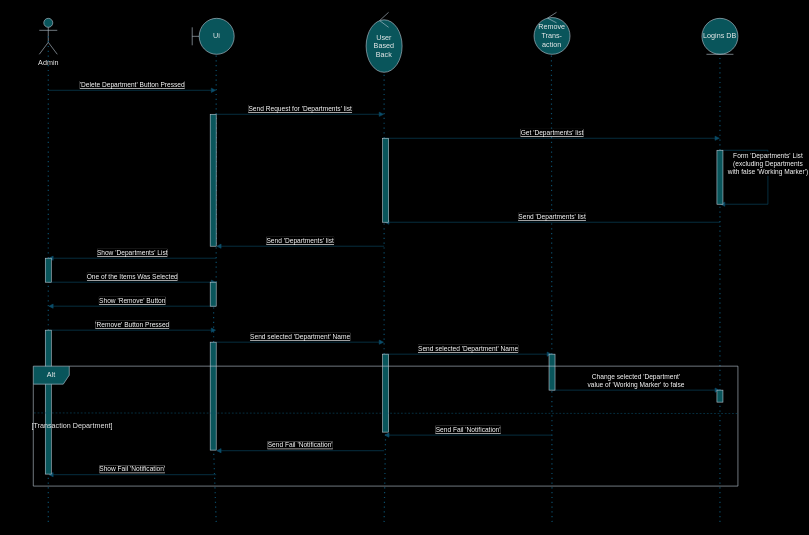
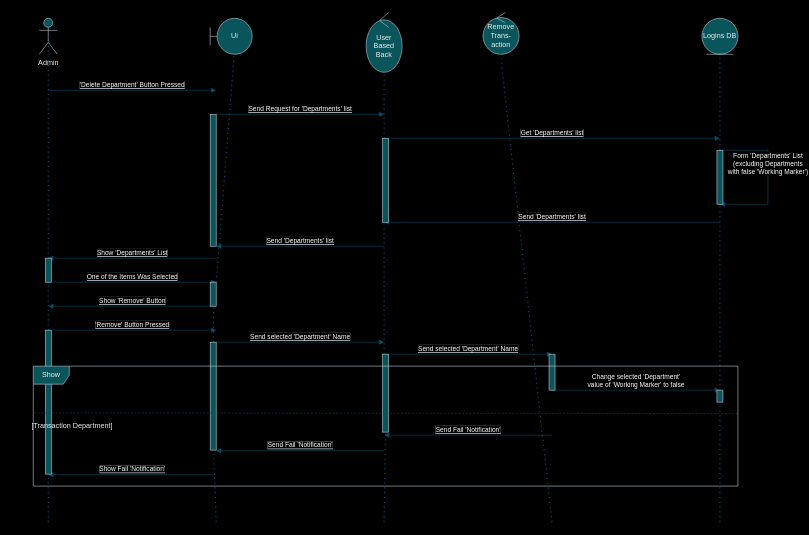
  <mxCell id="0" />
  <mxCell id="1" parent="0" />
  <mxCell id="2" value="Admin&lt;br&gt;" style="shape=umlActor;verticalLabelPosition=bottom;verticalAlign=top;html=1;strokeColor=#BAC8D3;fontColor=#EEEEEE;fillColor=#09555B;" vertex="1" parent="1"><mxGeometry x="65" y="30" width="30" height="60" as="geometry" /></mxCell>
- <mxCell id="3" value="Ui" style="shape=umlBoundary;whiteSpace=wrap;html=1;strokeColor=#BAC8D3;fontColor=#EEEEEE;fillColor=#09555B;" vertex="1" parent="1"><mxGeometry x="320" y="30" width="70" height="60" as="geometry" /></mxCell>
+ <mxCell id="3" value="Ui" style="shape=umlBoundary;whiteSpace=wrap;html=1;strokeColor=#BAC8D3;fontColor=#EEEEEE;fillColor=#09555B;" vertex="1" parent="1"><mxGeometry x="350" y="30" width="70" height="60" as="geometry" /></mxCell>
  <mxCell id="4" value="User Based Back" style="ellipse;shape=umlControl;whiteSpace=wrap;html=1;strokeColor=#BAC8D3;fontColor=#EEEEEE;fillColor=#09555B;" vertex="1" parent="1"><mxGeometry x="610" y="20" width="60" height="100" as="geometry" /></mxCell>
- <mxCell id="5" value="Remove Trans-action" style="ellipse;shape=umlControl;whiteSpace=wrap;html=1;strokeColor=#BAC8D3;fontColor=#EEEEEE;fillColor=#09555B;" vertex="1" parent="1"><mxGeometry x="890" y="20" width="60" height="70" as="geometry" /></mxCell>
+ <mxCell id="5" value="Remove Trans-action" style="ellipse;shape=umlControl;whiteSpace=wrap;html=1;strokeColor=#BAC8D3;fontColor=#EEEEEE;fillColor=#09555B;" vertex="1" parent="1"><mxGeometry x="805" y="20" width="60" height="70" as="geometry" /></mxCell>
  <mxCell id="6" value="Logins DB" style="ellipse;shape=umlEntity;whiteSpace=wrap;html=1;strokeColor=#BAC8D3;fontColor=#EEEEEE;fillColor=#09555B;" vertex="1" parent="1"><mxGeometry x="1170" y="30" width="60" height="60" as="geometry" /></mxCell>
  <mxCell id="7" value="" style="endArrow=none;dashed=1;html=1;dashPattern=1 3;strokeWidth=2;rounded=0;strokeColor=#0B4D6A;entryX=0.5;entryY=1;entryDx=0;entryDy=0;" edge="1" parent="1" source="39"><mxGeometry width="50" height="50" relative="1" as="geometry"><mxPoint x="1200" y="870" as="sourcePoint" /><mxPoint x="1200" y="90" as="targetPoint" /></mxGeometry></mxCell>
  <mxCell id="8" value="" style="endArrow=none;dashed=1;html=1;dashPattern=1 3;strokeWidth=2;rounded=0;strokeColor=#0B4D6A;entryX=0.483;entryY=0.986;entryDx=0;entryDy=0;entryPerimeter=0;" edge="1" parent="1" target="5"><mxGeometry width="50" height="50" relative="1" as="geometry"><mxPoint x="920" y="870" as="sourcePoint" /><mxPoint x="919" y="110" as="targetPoint" /></mxGeometry></mxCell>
  <mxCell id="9" value="" style="endArrow=none;dashed=1;html=1;dashPattern=1 3;strokeWidth=2;rounded=0;strokeColor=#0B4D6A;entryX=0.5;entryY=1.014;entryDx=0;entryDy=0;entryPerimeter=0;" edge="1" parent="1" source="41" target="4"><mxGeometry width="50" height="50" relative="1" as="geometry"><mxPoint x="640" y="870" as="sourcePoint" /><mxPoint x="640" y="110" as="targetPoint" /></mxGeometry></mxCell>
  <mxCell id="10" value="" style="endArrow=none;dashed=1;html=1;dashPattern=1 3;strokeWidth=2;rounded=0;strokeColor=#0B4D6A;entryX=0.5;entryY=0.5;entryDx=0;entryDy=0;entryPerimeter=0;" edge="1" parent="1" source="30" target="2"><mxGeometry width="50" height="50" relative="1" as="geometry"><mxPoint x="80" y="870" as="sourcePoint" /><mxPoint x="79.5" y="120" as="targetPoint" /></mxGeometry></mxCell>
  <mxCell id="11" value="" style="endArrow=none;dashed=1;html=1;dashPattern=1 3;strokeWidth=2;rounded=0;strokeColor=#0B4D6A;entryX=0.571;entryY=1;entryDx=0;entryDy=0;entryPerimeter=0;" edge="1" parent="1" source="32" target="3"><mxGeometry width="50" height="50" relative="1" as="geometry"><mxPoint x="360" y="870" as="sourcePoint" /><mxPoint x="360" y="110" as="targetPoint" /></mxGeometry></mxCell>
  <mxCell id="12" value="&lt;font style=&quot;background-color: rgb(0, 0, 0);&quot; color=&quot;#ffffff&quot;&gt;'Delete Department' Button Pressed&lt;/font&gt;" style="html=1;verticalAlign=bottom;endArrow=block;curved=0;rounded=0;strokeColor=#0B4D6A;" edge="1" parent="1"><mxGeometry width="80" relative="1" as="geometry"><mxPoint x="80" y="150" as="sourcePoint" /><mxPoint x="360" y="150" as="targetPoint" /></mxGeometry></mxCell>
  <mxCell id="13" value="&lt;font style=&quot;background-color: rgb(0, 0, 0);&quot; color=&quot;#ffffff&quot;&gt;Send Request for 'Departments' list&lt;/font&gt;" style="html=1;verticalAlign=bottom;endArrow=block;curved=0;rounded=0;strokeColor=#0B4D6A;" edge="1" parent="1"><mxGeometry width="80" relative="1" as="geometry"><mxPoint x="360" y="190" as="sourcePoint" /><mxPoint x="640" y="190" as="targetPoint" /></mxGeometry></mxCell>
  <mxCell id="14" value="&lt;font style=&quot;background-color: rgb(0, 0, 0);&quot; color=&quot;#ffffff&quot;&gt;Get 'Departments' list&lt;/font&gt;" style="html=1;verticalAlign=bottom;endArrow=block;curved=0;rounded=0;strokeColor=#0B4D6A;" edge="1" parent="1"><mxGeometry width="80" relative="1" as="geometry"><mxPoint x="640" y="230" as="sourcePoint" /><mxPoint x="1200" y="230" as="targetPoint" /></mxGeometry></mxCell>
  <mxCell id="15" value="&lt;font style=&quot;&quot; color=&quot;#ffffff&quot;&gt;Form 'Departments' List &lt;br&gt;(excluding Departments &lt;br&gt;with false 'Working Marker')&lt;/font&gt;" style="html=1;verticalAlign=bottom;endArrow=block;curved=0;rounded=0;strokeColor=#0B4D6A;labelBackgroundColor=#000000;" edge="1" parent="1"><mxGeometry width="80" relative="1" as="geometry"><mxPoint x="1200" y="250" as="sourcePoint" /><mxPoint x="1200" y="340" as="targetPoint" /><Array as="points"><mxPoint x="1280" y="250" /><mxPoint x="1280" y="340" /></Array></mxGeometry></mxCell>
  <mxCell id="16" value="&lt;font style=&quot;background-color: rgb(0, 0, 0);&quot; color=&quot;#ffffff&quot;&gt;Send 'Departments' list&lt;/font&gt;" style="html=1;verticalAlign=bottom;endArrow=block;curved=0;rounded=0;strokeColor=#0B4D6A;" edge="1" parent="1"><mxGeometry width="80" relative="1" as="geometry"><mxPoint x="1200" y="370" as="sourcePoint" /><mxPoint x="640" y="370" as="targetPoint" /></mxGeometry></mxCell>
  <mxCell id="17" value="&lt;font style=&quot;background-color: rgb(0, 0, 0);&quot; color=&quot;#ffffff&quot;&gt;Send 'Departments' list&lt;/font&gt;" style="html=1;verticalAlign=bottom;endArrow=block;curved=0;rounded=0;strokeColor=#0B4D6A;" edge="1" parent="1"><mxGeometry width="80" relative="1" as="geometry"><mxPoint x="640" y="410" as="sourcePoint" /><mxPoint x="360" y="410" as="targetPoint" /></mxGeometry></mxCell>
  <mxCell id="18" value="&lt;font style=&quot;background-color: rgb(0, 0, 0);&quot; color=&quot;#ffffff&quot;&gt;Show 'Departments' List&lt;/font&gt;" style="html=1;verticalAlign=bottom;endArrow=block;curved=0;rounded=0;strokeColor=#0B4D6A;" edge="1" parent="1"><mxGeometry width="80" relative="1" as="geometry"><mxPoint x="360" y="430" as="sourcePoint" /><mxPoint x="80" y="430" as="targetPoint" /></mxGeometry></mxCell>
  <mxCell id="19" value="&lt;font style=&quot;background-color: rgb(0, 0, 0);&quot; color=&quot;#ffffff&quot;&gt;One of the Items Was Selected&lt;/font&gt;" style="html=1;verticalAlign=bottom;endArrow=block;curved=0;rounded=0;strokeColor=#0B4D6A;" edge="1" parent="1"><mxGeometry width="80" relative="1" as="geometry"><mxPoint x="80" y="470" as="sourcePoint" /><mxPoint x="360" y="470" as="targetPoint" /></mxGeometry></mxCell>
  <mxCell id="20" value="&lt;font style=&quot;background-color: rgb(0, 0, 0);&quot; color=&quot;#ffffff&quot;&gt;Show 'Remove' Button&lt;/font&gt;" style="html=1;verticalAlign=bottom;endArrow=block;curved=0;rounded=0;strokeColor=#0B4D6A;" edge="1" parent="1"><mxGeometry width="80" relative="1" as="geometry"><mxPoint x="360" y="510" as="sourcePoint" /><mxPoint x="80" y="510" as="targetPoint" /></mxGeometry></mxCell>
  <mxCell id="21" value="&lt;font style=&quot;background-color: rgb(0, 0, 0);&quot; color=&quot;#ffffff&quot;&gt;'Remove' Button Pressed&lt;/font&gt;" style="html=1;verticalAlign=bottom;endArrow=block;curved=0;rounded=0;strokeColor=#0B4D6A;" edge="1" parent="1"><mxGeometry width="80" relative="1" as="geometry"><mxPoint x="80" y="550" as="sourcePoint" /><mxPoint x="360" y="550" as="targetPoint" /></mxGeometry></mxCell>
  <mxCell id="22" value="&lt;font style=&quot;background-color: rgb(0, 0, 0);&quot; color=&quot;#ffffff&quot;&gt;Send selected 'Department' Name&lt;/font&gt;" style="html=1;verticalAlign=bottom;endArrow=block;curved=0;rounded=0;strokeColor=#0B4D6A;" edge="1" parent="1"><mxGeometry width="80" relative="1" as="geometry"><mxPoint x="360" y="570" as="sourcePoint" /><mxPoint x="640" y="570" as="targetPoint" /></mxGeometry></mxCell>
  <mxCell id="23" value="&lt;font style=&quot;background-color: rgb(0, 0, 0);&quot; color=&quot;#ffffff&quot;&gt;Send selected 'Department' Name&lt;/font&gt;" style="html=1;verticalAlign=bottom;endArrow=block;curved=0;rounded=0;strokeColor=#0B4D6A;" edge="1" parent="1"><mxGeometry width="80" relative="1" as="geometry"><mxPoint x="640" y="590" as="sourcePoint" /><mxPoint x="920" y="590" as="targetPoint" /></mxGeometry></mxCell>
  <mxCell id="24" value="&lt;font style=&quot;&quot; color=&quot;#ffffff&quot;&gt;Change selected 'Department'&lt;br&gt;value of 'Working Marker' to false&lt;br&gt;&lt;/font&gt;" style="html=1;verticalAlign=bottom;endArrow=block;curved=0;rounded=0;strokeColor=#0B4D6A;labelBackgroundColor=#000000;" edge="1" parent="1"><mxGeometry width="80" relative="1" as="geometry"><mxPoint x="920" y="650" as="sourcePoint" /><mxPoint x="1200" y="650" as="targetPoint" /><mxPoint as="offset" /></mxGeometry></mxCell>
  <mxCell id="25" value="&lt;font style=&quot;background-color: rgb(0, 0, 0);&quot; color=&quot;#ffffff&quot;&gt;Send Fail 'Notification'&lt;/font&gt;" style="html=1;verticalAlign=bottom;endArrow=block;curved=0;rounded=0;strokeColor=#0B4D6A;" edge="1" parent="1"><mxGeometry width="80" relative="1" as="geometry"><mxPoint x="920" y="725" as="sourcePoint" /><mxPoint x="640" y="725" as="targetPoint" /></mxGeometry></mxCell>
  <mxCell id="26" value="&lt;font style=&quot;background-color: rgb(0, 0, 0);&quot; color=&quot;#ffffff&quot;&gt;Send Fail 'Notification'&lt;/font&gt;" style="html=1;verticalAlign=bottom;endArrow=block;curved=0;rounded=0;strokeColor=#0B4D6A;" edge="1" parent="1"><mxGeometry width="80" relative="1" as="geometry"><mxPoint x="640" y="751" as="sourcePoint" /><mxPoint x="360" y="751" as="targetPoint" /></mxGeometry></mxCell>
  <mxCell id="27" value="&lt;font style=&quot;background-color: rgb(0, 0, 0);&quot; color=&quot;#ffffff&quot;&gt;Show Fail 'Notification'&lt;/font&gt;" style="html=1;verticalAlign=bottom;endArrow=block;curved=0;rounded=0;strokeColor=#0B4D6A;" edge="1" parent="1"><mxGeometry width="80" relative="1" as="geometry"><mxPoint x="360" y="791" as="sourcePoint" /><mxPoint x="80" y="791" as="targetPoint" /></mxGeometry></mxCell>
  <mxCell id="28" value="" style="html=1;points=[[0,0,0,0,5],[0,1,0,0,-5],[1,0,0,0,5],[1,1,0,0,-5]];perimeter=orthogonalPerimeter;outlineConnect=0;targetShapes=umlLifeline;portConstraint=eastwest;newEdgeStyle={&quot;curved&quot;:0,&quot;rounded&quot;:0};strokeColor=#BAC8D3;fontColor=#EEEEEE;fillColor=#09555B;" vertex="1" parent="1"><mxGeometry x="350" y="190" width="10" height="220" as="geometry" /></mxCell>
  <mxCell id="29" value="" style="endArrow=none;dashed=1;html=1;dashPattern=1 3;strokeWidth=2;rounded=0;strokeColor=#0B4D6A;entryX=0.5;entryY=0.5;entryDx=0;entryDy=0;entryPerimeter=0;" edge="1" parent="1" source="34" target="30"><mxGeometry width="50" height="50" relative="1" as="geometry"><mxPoint x="80" y="870" as="sourcePoint" /><mxPoint x="80" y="60" as="targetPoint" /></mxGeometry></mxCell>
  <mxCell id="30" value="" style="html=1;points=[[0,0,0,0,5],[0,1,0,0,-5],[1,0,0,0,5],[1,1,0,0,-5]];perimeter=orthogonalPerimeter;outlineConnect=0;targetShapes=umlLifeline;portConstraint=eastwest;newEdgeStyle={&quot;curved&quot;:0,&quot;rounded&quot;:0};strokeColor=#BAC8D3;fontColor=#EEEEEE;fillColor=#09555B;" vertex="1" parent="1"><mxGeometry x="75" y="430" width="10" height="40" as="geometry" /></mxCell>
  <mxCell id="31" value="" style="endArrow=none;dashed=1;html=1;dashPattern=1 3;strokeWidth=2;rounded=0;strokeColor=#0B4D6A;entryX=0.571;entryY=1;entryDx=0;entryDy=0;entryPerimeter=0;" edge="1" parent="1" source="36" target="32"><mxGeometry width="50" height="50" relative="1" as="geometry"><mxPoint x="360" y="870" as="sourcePoint" /><mxPoint x="360" y="90" as="targetPoint" /></mxGeometry></mxCell>
  <mxCell id="32" value="" style="html=1;points=[[0,0,0,0,5],[0,1,0,0,-5],[1,0,0,0,5],[1,1,0,0,-5]];perimeter=orthogonalPerimeter;outlineConnect=0;targetShapes=umlLifeline;portConstraint=eastwest;newEdgeStyle={&quot;curved&quot;:0,&quot;rounded&quot;:0};strokeColor=#BAC8D3;fontColor=#EEEEEE;fillColor=#09555B;" vertex="1" parent="1"><mxGeometry x="350" y="470" width="10" height="40" as="geometry" /></mxCell>
  <mxCell id="33" value="" style="endArrow=none;dashed=1;html=1;dashPattern=1 3;strokeWidth=2;rounded=0;strokeColor=#0B4D6A;entryX=0.5;entryY=0.5;entryDx=0;entryDy=0;entryPerimeter=0;" edge="1" parent="1" target="34"><mxGeometry width="50" height="50" relative="1" as="geometry"><mxPoint x="80" y="870" as="sourcePoint" /><mxPoint x="80" y="450" as="targetPoint" /></mxGeometry></mxCell>
  <mxCell id="34" value="" style="html=1;points=[[0,0,0,0,5],[0,1,0,0,-5],[1,0,0,0,5],[1,1,0,0,-5]];perimeter=orthogonalPerimeter;outlineConnect=0;targetShapes=umlLifeline;portConstraint=eastwest;newEdgeStyle={&quot;curved&quot;:0,&quot;rounded&quot;:0};strokeColor=#BAC8D3;fontColor=#EEEEEE;fillColor=#09555B;" vertex="1" parent="1"><mxGeometry x="75" y="550" width="10" height="240" as="geometry" /></mxCell>
  <mxCell id="35" value="" style="endArrow=none;dashed=1;html=1;dashPattern=1 3;strokeWidth=2;rounded=0;strokeColor=#0B4D6A;entryX=0.571;entryY=1;entryDx=0;entryDy=0;entryPerimeter=0;" edge="1" parent="1" target="36"><mxGeometry width="50" height="50" relative="1" as="geometry"><mxPoint x="360" y="870" as="sourcePoint" /><mxPoint x="356" y="510" as="targetPoint" /></mxGeometry></mxCell>
  <mxCell id="36" value="" style="html=1;points=[[0,0,0,0,5],[0,1,0,0,-5],[1,0,0,0,5],[1,1,0,0,-5]];perimeter=orthogonalPerimeter;outlineConnect=0;targetShapes=umlLifeline;portConstraint=eastwest;newEdgeStyle={&quot;curved&quot;:0,&quot;rounded&quot;:0};strokeColor=#BAC8D3;fontColor=#EEEEEE;fillColor=#09555B;" vertex="1" parent="1"><mxGeometry x="350" y="570" width="10" height="180" as="geometry" /></mxCell>
  <mxCell id="37" value="" style="html=1;points=[[0,0,0,0,5],[0,1,0,0,-5],[1,0,0,0,5],[1,1,0,0,-5]];perimeter=orthogonalPerimeter;outlineConnect=0;targetShapes=umlLifeline;portConstraint=eastwest;newEdgeStyle={&quot;curved&quot;:0,&quot;rounded&quot;:0};strokeColor=#BAC8D3;fontColor=#EEEEEE;fillColor=#09555B;" vertex="1" parent="1"><mxGeometry x="637.5" y="230" width="10" height="140" as="geometry" /></mxCell>
  <mxCell id="38" value="" style="endArrow=none;dashed=1;html=1;dashPattern=1 3;strokeWidth=2;rounded=0;strokeColor=#0B4D6A;entryX=0.5;entryY=1;entryDx=0;entryDy=0;" edge="1" parent="1" source="44" target="39"><mxGeometry width="50" height="50" relative="1" as="geometry"><mxPoint x="1200" y="870" as="sourcePoint" /><mxPoint x="1200" y="90" as="targetPoint" /></mxGeometry></mxCell>
  <mxCell id="39" value="" style="html=1;points=[[0,0,0,0,5],[0,1,0,0,-5],[1,0,0,0,5],[1,1,0,0,-5]];perimeter=orthogonalPerimeter;outlineConnect=0;targetShapes=umlLifeline;portConstraint=eastwest;newEdgeStyle={&quot;curved&quot;:0,&quot;rounded&quot;:0};strokeColor=#BAC8D3;fontColor=#EEEEEE;fillColor=#09555B;" vertex="1" parent="1"><mxGeometry x="1195" y="250" width="10" height="90" as="geometry" /></mxCell>
  <mxCell id="40" value="" style="endArrow=none;dashed=1;html=1;dashPattern=1 3;strokeWidth=2;rounded=0;strokeColor=#0B4D6A;entryX=0.5;entryY=1.014;entryDx=0;entryDy=0;entryPerimeter=0;" edge="1" parent="1" target="41"><mxGeometry width="50" height="50" relative="1" as="geometry"><mxPoint x="640" y="870" as="sourcePoint" /><mxPoint x="640" y="91" as="targetPoint" /></mxGeometry></mxCell>
  <mxCell id="41" value="" style="html=1;points=[[0,0,0,0,5],[0,1,0,0,-5],[1,0,0,0,5],[1,1,0,0,-5]];perimeter=orthogonalPerimeter;outlineConnect=0;targetShapes=umlLifeline;portConstraint=eastwest;newEdgeStyle={&quot;curved&quot;:0,&quot;rounded&quot;:0};strokeColor=#BAC8D3;fontColor=#EEEEEE;fillColor=#09555B;" vertex="1" parent="1"><mxGeometry x="637.5" y="590" width="10" height="130" as="geometry" /></mxCell>
  <mxCell id="42" value="" style="html=1;points=[[0,0,0,0,5],[0,1,0,0,-5],[1,0,0,0,5],[1,1,0,0,-5]];perimeter=orthogonalPerimeter;outlineConnect=0;targetShapes=umlLifeline;portConstraint=eastwest;newEdgeStyle={&quot;curved&quot;:0,&quot;rounded&quot;:0};strokeColor=#BAC8D3;fontColor=#EEEEEE;fillColor=#09555B;" vertex="1" parent="1"><mxGeometry x="915" y="590" width="10" height="60" as="geometry" /></mxCell>
  <mxCell id="43" value="" style="endArrow=none;dashed=1;html=1;dashPattern=1 3;strokeWidth=2;rounded=0;strokeColor=#0B4D6A;entryX=0.5;entryY=1;entryDx=0;entryDy=0;" edge="1" parent="1" target="44"><mxGeometry width="50" height="50" relative="1" as="geometry"><mxPoint x="1200" y="870" as="sourcePoint" /><mxPoint x="1200" y="340" as="targetPoint" /></mxGeometry></mxCell>
  <mxCell id="44" value="" style="html=1;points=[[0,0,0,0,5],[0,1,0,0,-5],[1,0,0,0,5],[1,1,0,0,-5]];perimeter=orthogonalPerimeter;outlineConnect=0;targetShapes=umlLifeline;portConstraint=eastwest;newEdgeStyle={&quot;curved&quot;:0,&quot;rounded&quot;:0};strokeColor=#BAC8D3;fontColor=#EEEEEE;fillColor=#09555B;" vertex="1" parent="1"><mxGeometry x="1195" y="650" width="10" height="20" as="geometry" /></mxCell>
- <mxCell id="45" value="Alt" style="shape=umlFrame;whiteSpace=wrap;html=1;pointerEvents=0;strokeColor=#BAC8D3;fontColor=#EEEEEE;fillColor=#09555B;" vertex="1" parent="1"><mxGeometry x="55" y="610" width="1175" height="200" as="geometry" /></mxCell>
+ <mxCell id="45" value="Show" style="shape=umlFrame;whiteSpace=wrap;html=1;pointerEvents=0;strokeColor=#BAC8D3;fontColor=#EEEEEE;fillColor=#09555B;" vertex="1" parent="1"><mxGeometry x="55" y="610" width="1175" height="200" as="geometry" /></mxCell>
  <mxCell id="46" value="" style="endArrow=none;dashed=1;html=1;rounded=0;strokeColor=#0B4D6A;exitX=0.001;exitY=0.39;exitDx=0;exitDy=0;exitPerimeter=0;entryX=1;entryY=0.395;entryDx=0;entryDy=0;entryPerimeter=0;" edge="1" parent="1" source="45" target="45"><mxGeometry width="50" height="50" relative="1" as="geometry"><mxPoint x="160" y="740" as="sourcePoint" /><mxPoint x="210" y="690" as="targetPoint" /></mxGeometry></mxCell>
  <mxCell id="47" value="[Transaction Department]" style="text;html=1;strokeColor=none;fillColor=none;align=center;verticalAlign=middle;whiteSpace=wrap;rounded=0;fontColor=#EEEEEE;" vertex="1" parent="1"><mxGeometry x="20" y="695" width="200" height="30" as="geometry" /></mxCell>
